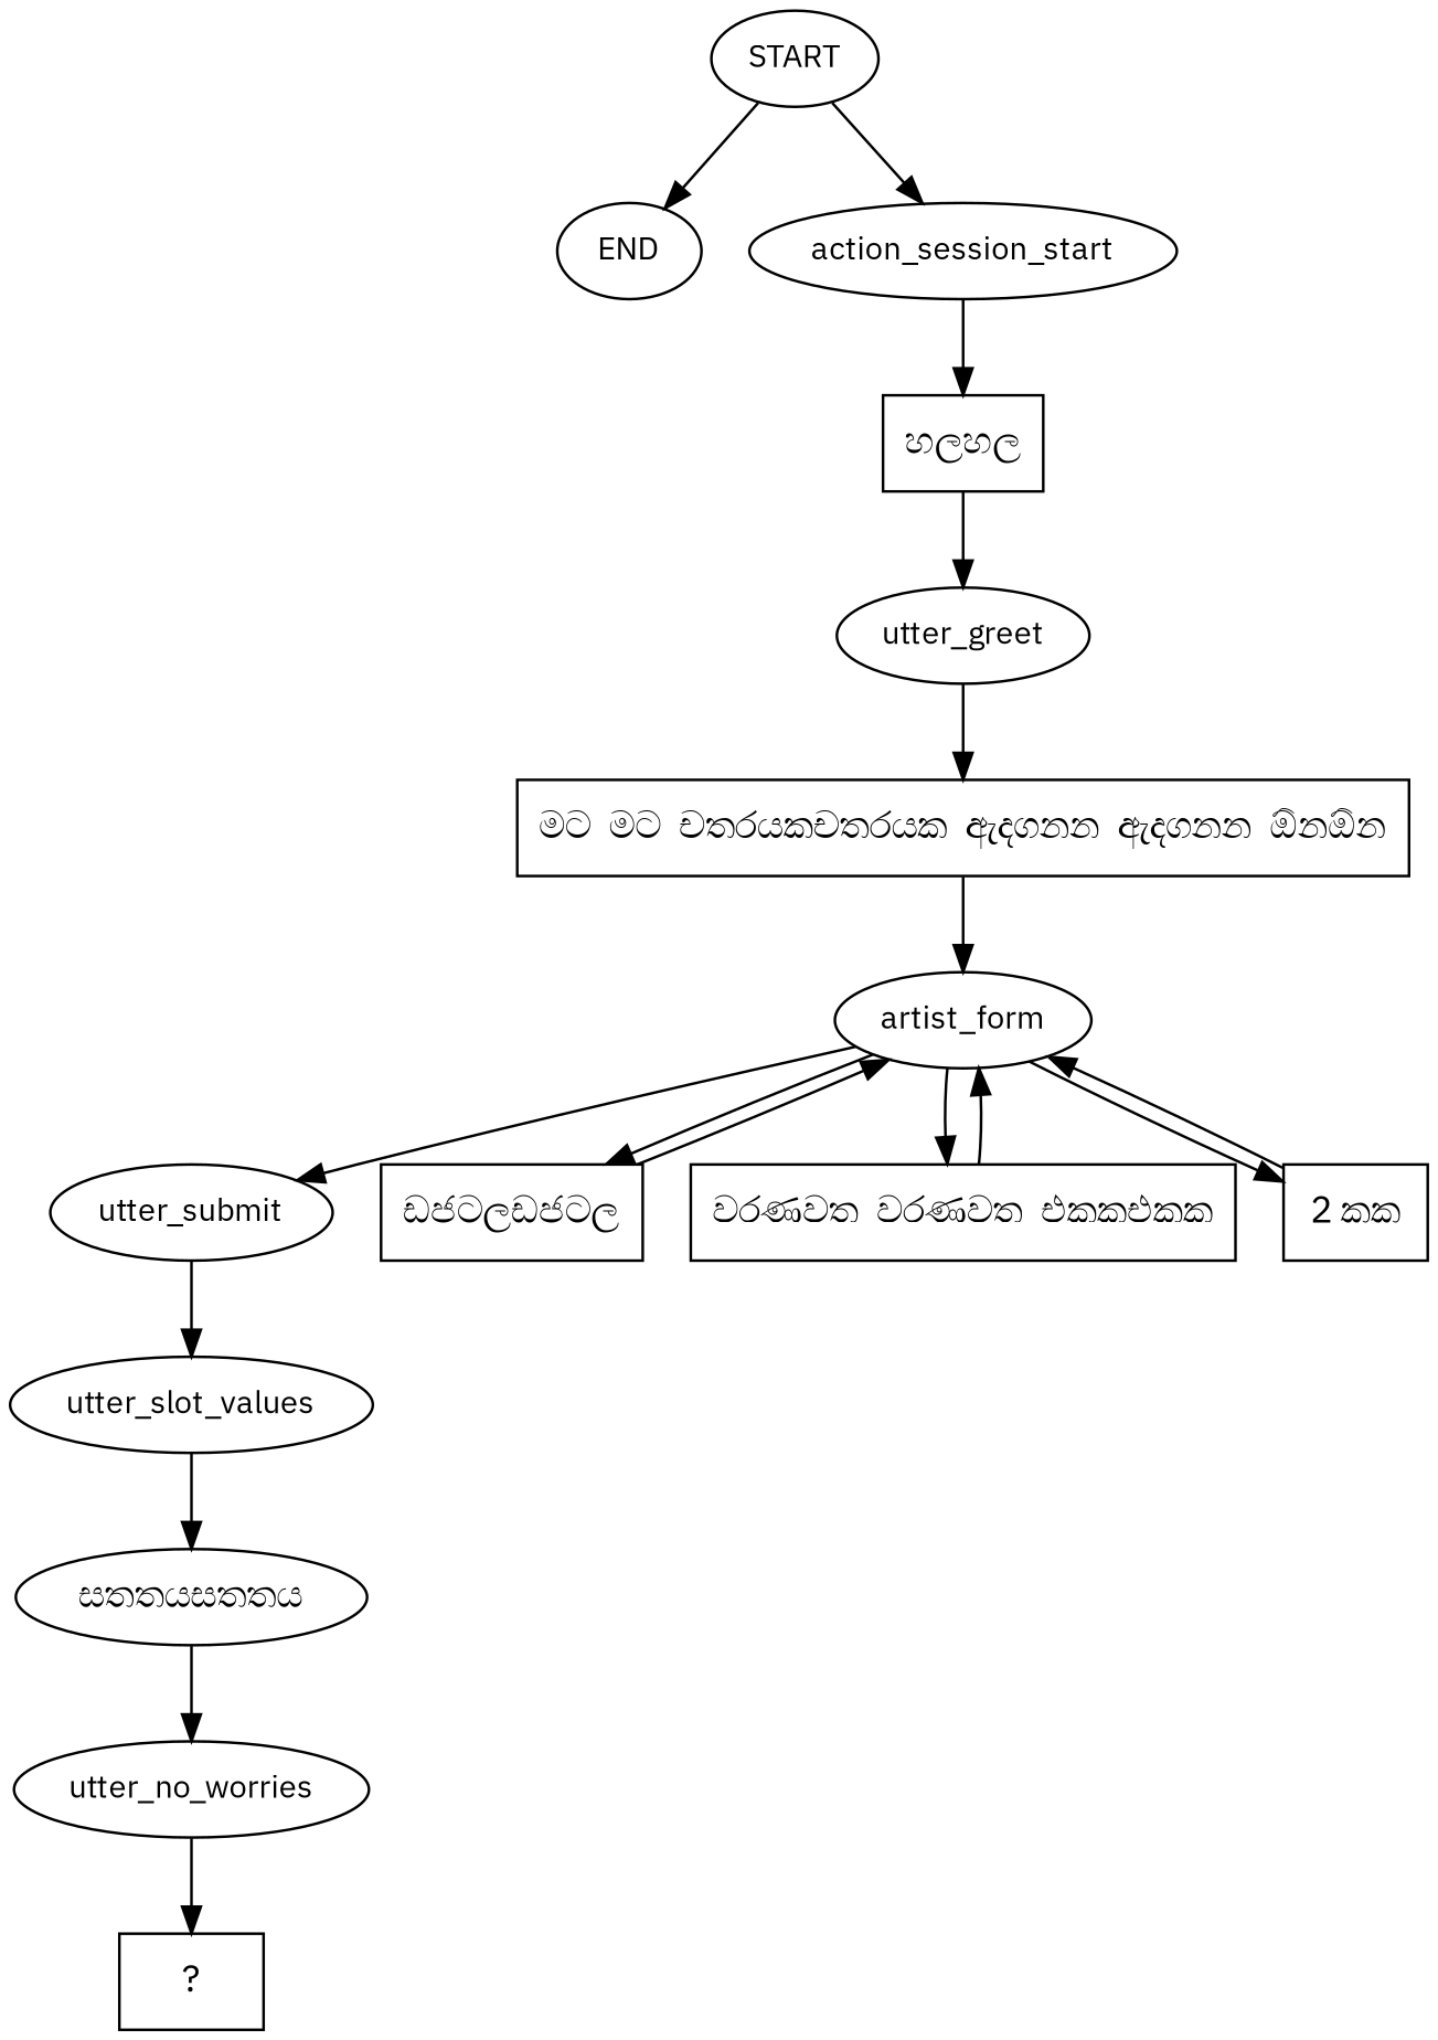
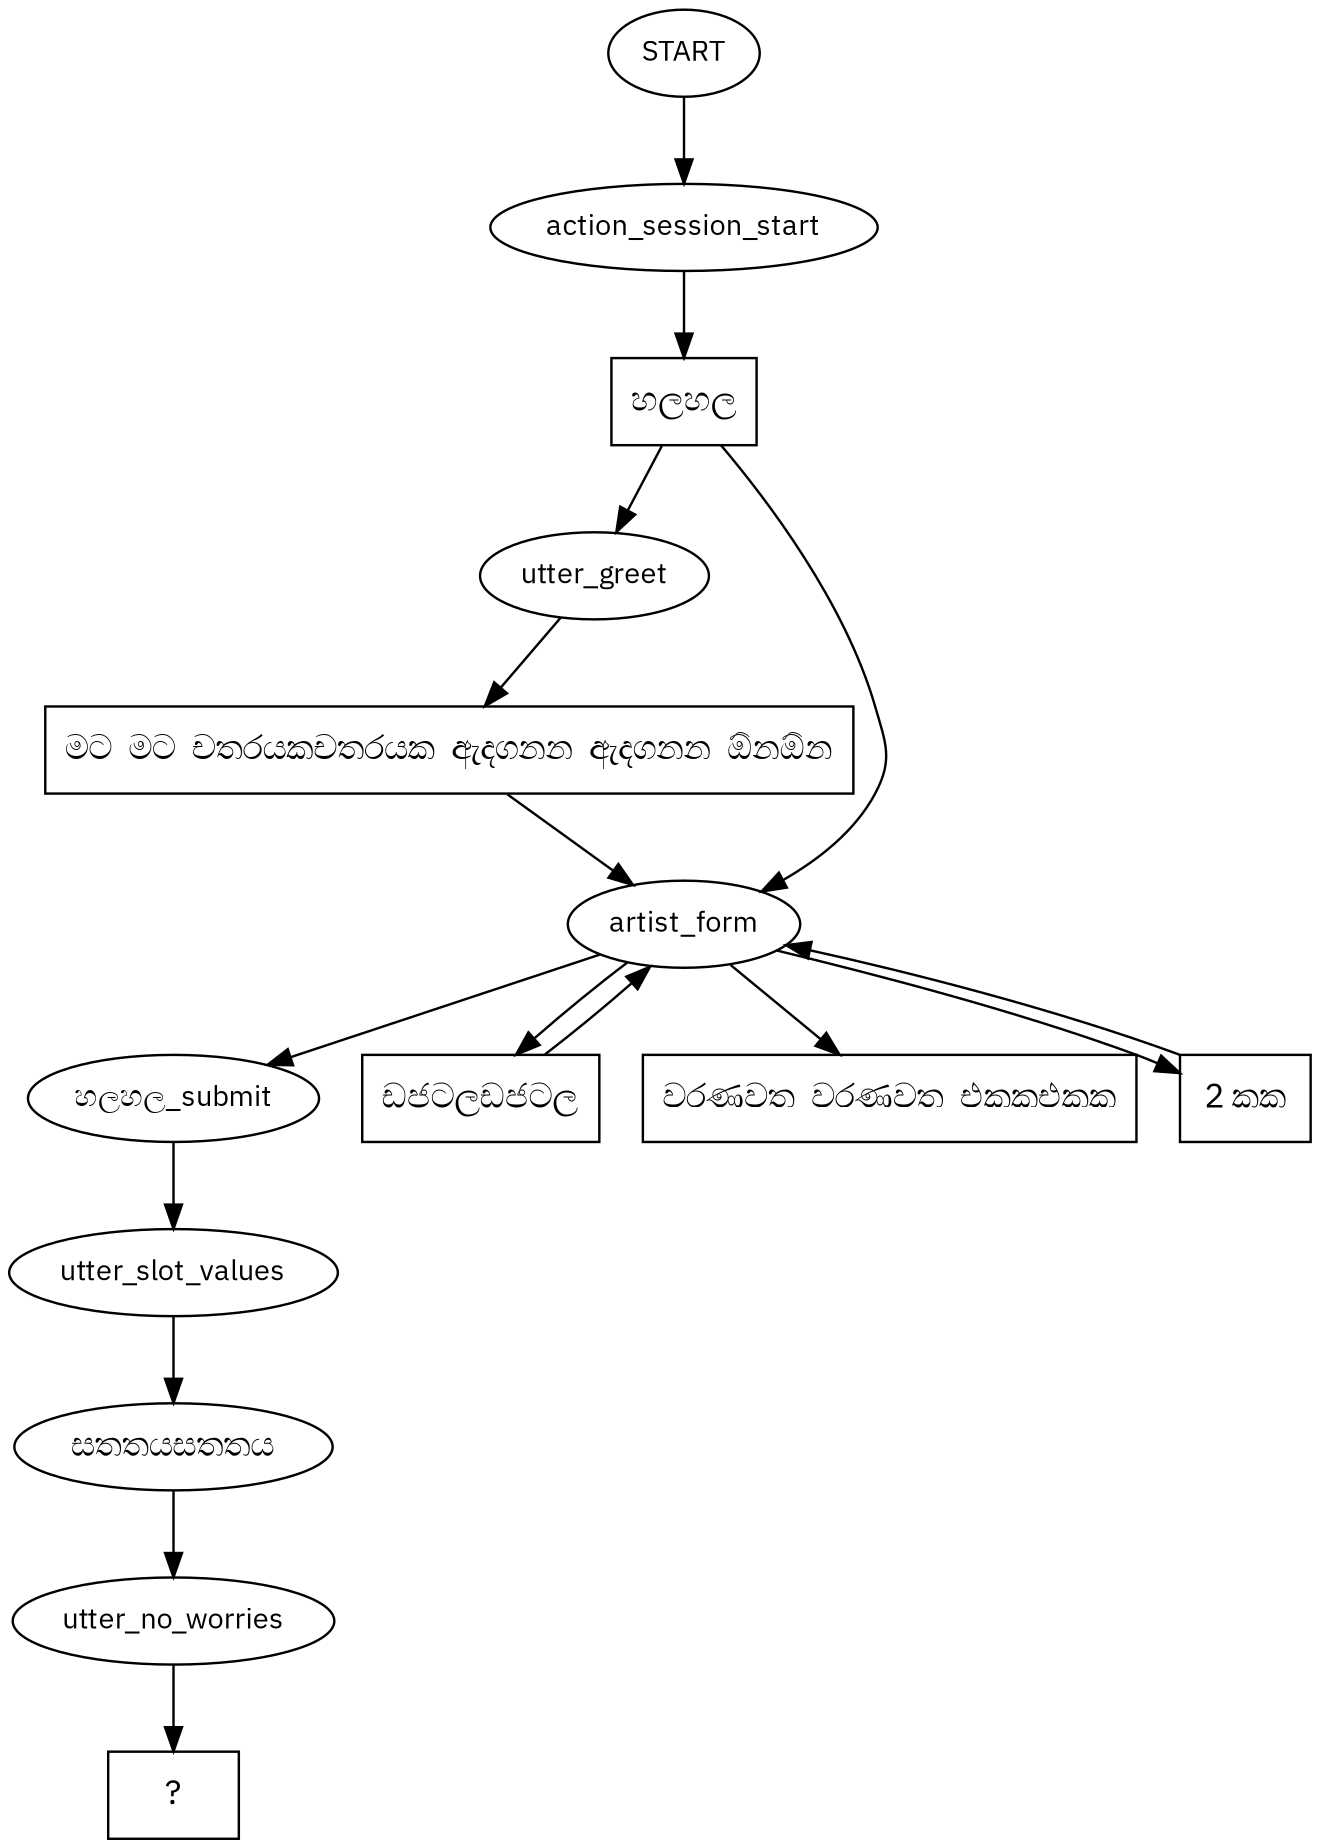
  digraph {
    fontname="IBM Plex Sans"
    node [fontname="IBM Plex Sans" fontsize=12 medium=filled]
    edge [fontname="IBM Plex Sans"]
    n1 [fillcolor=green label=START]
-   n2 [fillcolor=red label=END]
    n3 [label=action_session_start medium=""]
    n4 [fillcolor=lightblue label="හලහල" shape=rect fontsize=""]
    n5 [label=utter_greet medium=""]
    n6 [fillcolor=lightblue label="මට මට චතරයකචතරයක ඇදගනන ඇදගනන ඕනඕන" shape=rect fontsize=""]
    n7 [label=artist_form medium=""]
-   n8 [label=utter_submit medium=""]
+   n8 [label="හලහල_submit" medium=""]
    n9 [fillcolor=lightblue label="ඩජටලඩජටල" shape=rect fontsize=""]
    n10 [fillcolor=lightblue label="වරණවත වරණවත එකකඑකක" shape=rect fontsize=""]
    n11 [fillcolor=lightblue label="2 කක" shape=rect fontsize=""]
    n12 [label=utter_slot_values medium=""]
    n13 [fillcolor=lightblue label="සතතයසතතය" shape=ellipse fontsize=""]
    n14 [label=utter_no_worries medium=""]
    n15 [label="  ?  " shape=rect fontsize="" medium=""]
-   n1 -> n2
    n1 -> n3
    n3 -> n4
    n4 -> n5
    n5 -> n6
    n6 -> n7
    n7 -> n8
    n7 -> n9
    n7 -> n10
    n7 -> n11
    n8 -> n12
    n9 -> n7
-   n10 -> n7
+   n4 -> n7
    n11 -> n7
    n12 -> n13
    n13 -> n14
    n14 -> n15
  }
